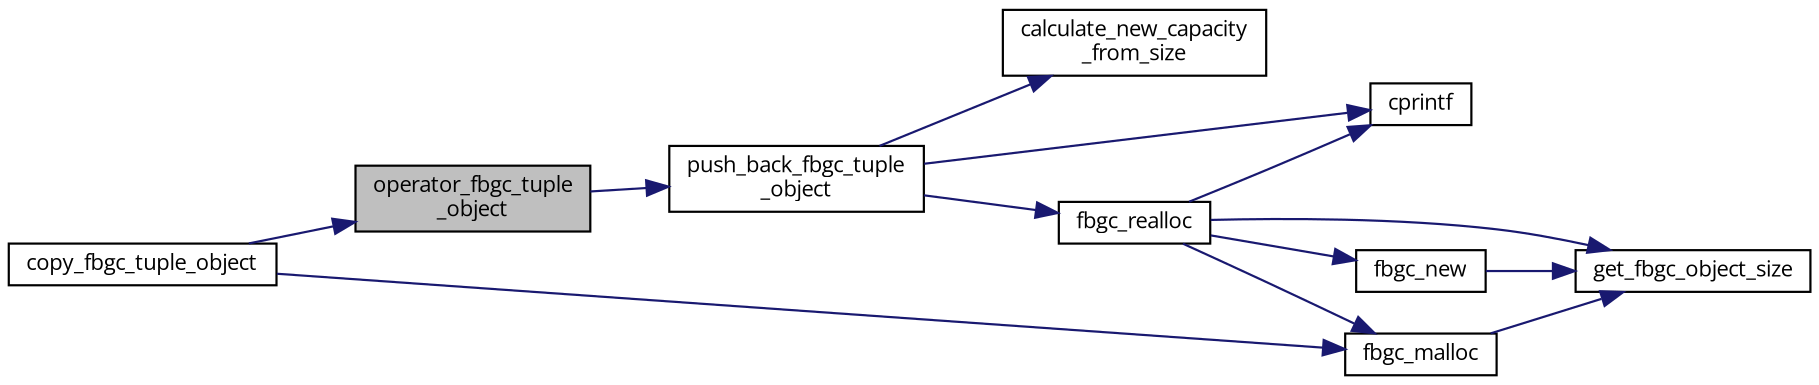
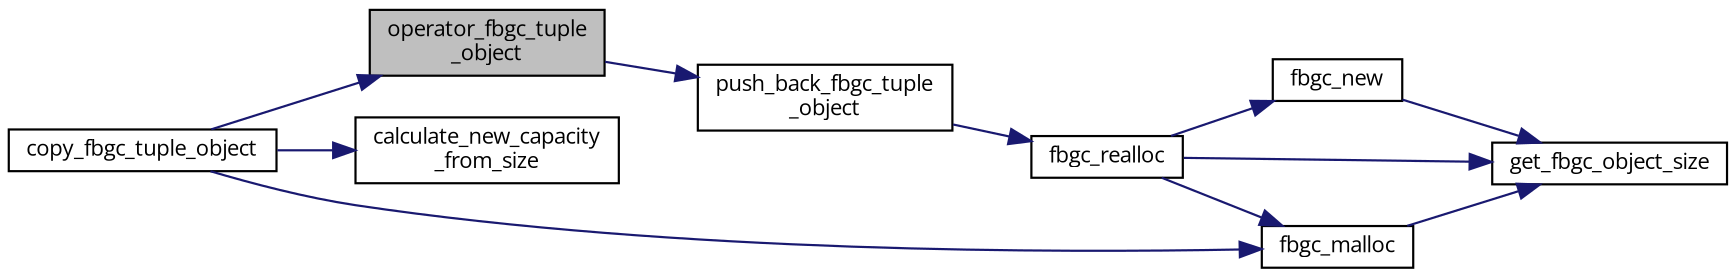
  digraph {
    fontname="Open Sans"
    rankdir=LR
    node [color=black fillcolor=white fontname="Open Sans" fontsize=10 shape=record style=filled]
    edge [color=midnightblue fontname="Open Sans" fontsize=10 labelfontname=Helvetica labelfontsize=10 style=solid]
    n1 [fillcolor=grey75 fontcolor=black height=0.2 label="operator_fbgc_tuple\l_object" width=0.4]
    n2 [height=0.2 label="push_back_fbgc_tuple\l_object" width=0.4]
    n3 [height=0.2 label=copy_fbgc_tuple_object width=0.4]
    n4 [height=0.2 label="calculate_new_capacity\l_from_size" width=0.4]
    n5 [height=0.2 label=fbgc_malloc width=0.4]
-   n6 [height=0.2 label=cprintf width=0.4]
    n7 [height=0.2 label=fbgc_realloc width=0.4]
    n8 [height=0.2 label=get_fbgc_object_size width=0.4]
    n9 [height=0.2 label=fbgc_new width=0.4]
    n1 -> n2
-   n2 -> n6
    n2 -> n7
    n3 -> n1
-   n2 -> n4
+   n3 -> n4
    n3 -> n5
    n5 -> n8
    n7 -> n5
-   n7 -> n6
    n7 -> n8
    n7 -> n9
    n9 -> n8
  }
